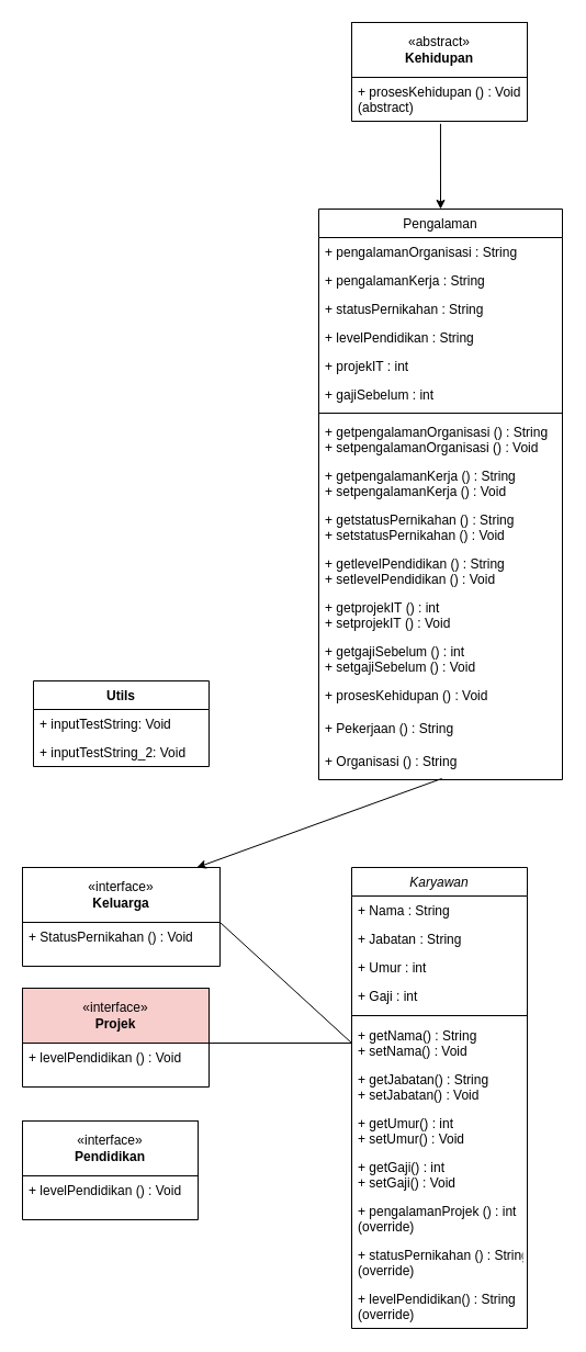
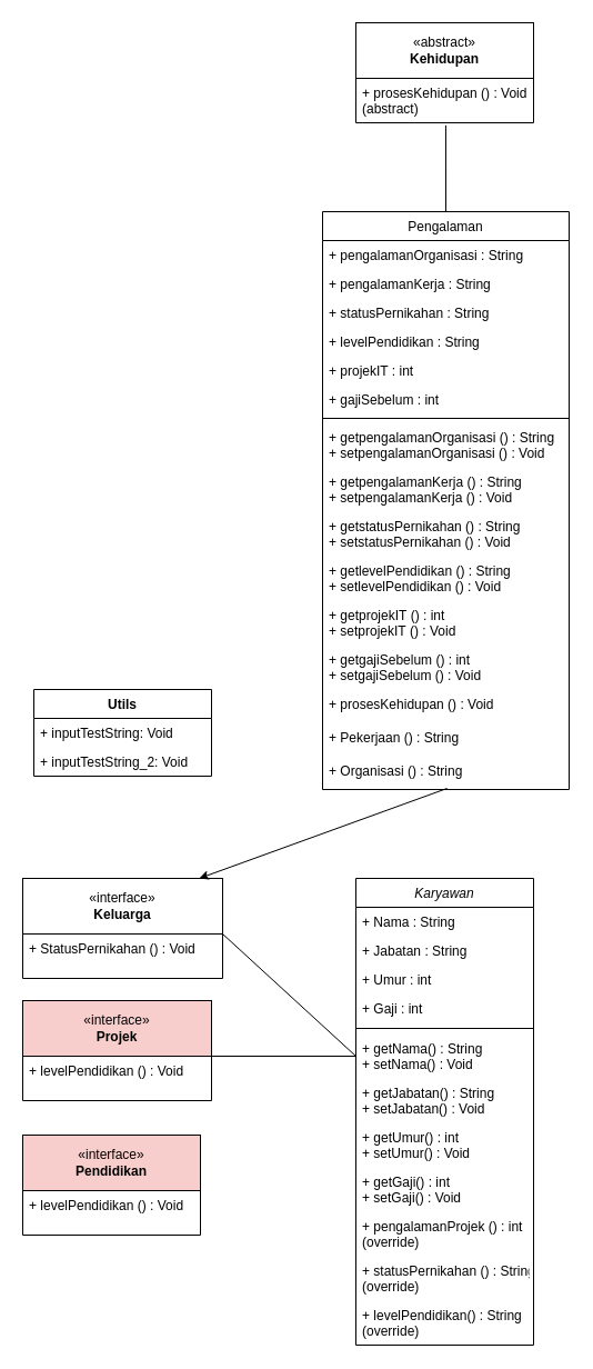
  <mxCell id="0" />
  <mxCell id="1" parent="0" />
  <mxCell id="2" value="Karyawan" style="swimlane;fontStyle=2;align=center;verticalAlign=top;childLayout=stackLayout;horizontal=1;startSize=26;horizontalStack=0;resizeParent=1;resizeLast=0;collapsible=1;marginBottom=0;rounded=0;shadow=0;strokeWidth=1;" parent="1" vertex="1"><mxGeometry x="320" y="790" width="160" height="420" as="geometry"><mxRectangle x="230" y="140" width="160" height="26" as="alternateBounds" /></mxGeometry></mxCell>
  <mxCell id="3" value="+ Nama : String&#10;" style="text;align=left;verticalAlign=top;spacingLeft=4;spacingRight=4;overflow=hidden;rotatable=0;points=[[0,0.5],[1,0.5]];portConstraint=eastwest;" parent="2" vertex="1"><mxGeometry y="26" width="160" height="26" as="geometry" /></mxCell>
  <mxCell id="4" value="+ Jabatan : String" style="text;align=left;verticalAlign=top;spacingLeft=4;spacingRight=4;overflow=hidden;rotatable=0;points=[[0,0.5],[1,0.5]];portConstraint=eastwest;rounded=0;shadow=0;html=0;" parent="2" vertex="1"><mxGeometry y="52" width="160" height="26" as="geometry" /></mxCell>
  <mxCell id="5" value="+ Umur : int" style="text;align=left;verticalAlign=top;spacingLeft=4;spacingRight=4;overflow=hidden;rotatable=0;points=[[0,0.5],[1,0.5]];portConstraint=eastwest;rounded=0;shadow=0;html=0;" parent="2" vertex="1"><mxGeometry y="78" width="160" height="26" as="geometry" /></mxCell>
  <mxCell id="6" value="+ Gaji : int" style="text;align=left;verticalAlign=top;spacingLeft=4;spacingRight=4;overflow=hidden;rotatable=0;points=[[0,0.5],[1,0.5]];portConstraint=eastwest;rounded=0;shadow=0;html=0;" parent="2" vertex="1"><mxGeometry y="104" width="160" height="26" as="geometry" /></mxCell>
  <mxCell id="7" value="" style="line;html=1;strokeWidth=1;align=left;verticalAlign=middle;spacingTop=-1;spacingLeft=3;spacingRight=3;rotatable=0;labelPosition=right;points=[];portConstraint=eastwest;" parent="2" vertex="1"><mxGeometry y="130" width="160" height="10" as="geometry" /></mxCell>
  <mxCell id="8" value="+ getNama() : String&#10;+ setNama() : Void&#10;" style="text;align=left;verticalAlign=top;spacingLeft=4;spacingRight=4;overflow=hidden;rotatable=0;points=[[0,0.5],[1,0.5]];portConstraint=eastwest;" parent="2" vertex="1"><mxGeometry y="140" width="160" height="40" as="geometry" /></mxCell>
  <mxCell id="9" value="+ getJabatan() : String&#10;+ setJabatan() : Void&#10;" style="text;align=left;verticalAlign=top;spacingLeft=4;spacingRight=4;overflow=hidden;rotatable=0;points=[[0,0.5],[1,0.5]];portConstraint=eastwest;" parent="2" vertex="1"><mxGeometry y="180" width="160" height="40" as="geometry" /></mxCell>
  <mxCell id="10" value="+ getUmur() : int&#10;+ setUmur() : Void&#10;" style="text;align=left;verticalAlign=top;spacingLeft=4;spacingRight=4;overflow=hidden;rotatable=0;points=[[0,0.5],[1,0.5]];portConstraint=eastwest;" parent="2" vertex="1"><mxGeometry y="220" width="160" height="40" as="geometry" /></mxCell>
  <mxCell id="11" value="+ getGaji() : int&#10;+ setGaji() : Void&#10;" style="text;align=left;verticalAlign=top;spacingLeft=4;spacingRight=4;overflow=hidden;rotatable=0;points=[[0,0.5],[1,0.5]];portConstraint=eastwest;" parent="2" vertex="1"><mxGeometry y="260" width="160" height="40" as="geometry" /></mxCell>
  <mxCell id="12" value="+ pengalamanProjek () : int &#10;(override)" style="text;align=left;verticalAlign=top;spacingLeft=4;spacingRight=4;overflow=hidden;rotatable=0;points=[[0,0.5],[1,0.5]];portConstraint=eastwest;" parent="2" vertex="1"><mxGeometry y="300" width="160" height="40" as="geometry" /></mxCell>
  <mxCell id="13" value="+ statusPernikahan () : String &#10;(override)" style="text;align=left;verticalAlign=top;spacingLeft=4;spacingRight=4;overflow=hidden;rotatable=0;points=[[0,0.5],[1,0.5]];portConstraint=eastwest;" parent="2" vertex="1"><mxGeometry y="340" width="160" height="40" as="geometry" /></mxCell>
  <mxCell id="14" value="+ levelPendidikan() : String &#10;(override)" style="text;align=left;verticalAlign=top;spacingLeft=4;spacingRight=4;overflow=hidden;rotatable=0;points=[[0,0.5],[1,0.5]];portConstraint=eastwest;" parent="2" vertex="1"><mxGeometry y="380" width="160" height="40" as="geometry" /></mxCell>
  <mxCell id="15" value="Pengalaman" style="swimlane;fontStyle=0;align=center;verticalAlign=top;childLayout=stackLayout;horizontal=1;startSize=26;horizontalStack=0;resizeParent=1;resizeLast=0;collapsible=1;marginBottom=0;rounded=0;shadow=0;strokeWidth=1;" parent="1" vertex="1"><mxGeometry x="290" y="190" width="222" height="520" as="geometry"><mxRectangle x="550" y="140" width="160" height="26" as="alternateBounds" /></mxGeometry></mxCell>
  <mxCell id="16" value="+ pengalamanOrganisasi : String" style="text;align=left;verticalAlign=top;spacingLeft=4;spacingRight=4;overflow=hidden;rotatable=0;points=[[0,0.5],[1,0.5]];portConstraint=eastwest;" parent="15" vertex="1"><mxGeometry y="26" width="222" height="26" as="geometry" /></mxCell>
  <mxCell id="17" value="+ pengalamanKerja : String" style="text;align=left;verticalAlign=top;spacingLeft=4;spacingRight=4;overflow=hidden;rotatable=0;points=[[0,0.5],[1,0.5]];portConstraint=eastwest;" parent="15" vertex="1"><mxGeometry y="52" width="222" height="26" as="geometry" /></mxCell>
  <mxCell id="18" value="+ statusPernikahan : String" style="text;align=left;verticalAlign=top;spacingLeft=4;spacingRight=4;overflow=hidden;rotatable=0;points=[[0,0.5],[1,0.5]];portConstraint=eastwest;" parent="15" vertex="1"><mxGeometry y="78" width="222" height="26" as="geometry" /></mxCell>
  <mxCell id="19" value="+ levelPendidikan : String" style="text;align=left;verticalAlign=top;spacingLeft=4;spacingRight=4;overflow=hidden;rotatable=0;points=[[0,0.5],[1,0.5]];portConstraint=eastwest;" parent="15" vertex="1"><mxGeometry y="104" width="222" height="26" as="geometry" /></mxCell>
  <mxCell id="20" value="+ projekIT : int" style="text;align=left;verticalAlign=top;spacingLeft=4;spacingRight=4;overflow=hidden;rotatable=0;points=[[0,0.5],[1,0.5]];portConstraint=eastwest;" parent="15" vertex="1"><mxGeometry y="130" width="222" height="26" as="geometry" /></mxCell>
  <mxCell id="21" value="+ gajiSebelum : int" style="text;align=left;verticalAlign=top;spacingLeft=4;spacingRight=4;overflow=hidden;rotatable=0;points=[[0,0.5],[1,0.5]];portConstraint=eastwest;" parent="15" vertex="1"><mxGeometry y="156" width="222" height="26" as="geometry" /></mxCell>
  <mxCell id="22" value="" style="line;html=1;strokeWidth=1;align=left;verticalAlign=middle;spacingTop=-1;spacingLeft=3;spacingRight=3;rotatable=0;labelPosition=right;points=[];portConstraint=eastwest;" parent="15" vertex="1"><mxGeometry y="182" width="222" height="8" as="geometry" /></mxCell>
  <mxCell id="23" value="+ getpengalamanOrganisasi () : String&#10;+ setpengalamanOrganisasi () : Void&#10;" style="text;align=left;verticalAlign=top;spacingLeft=4;spacingRight=4;overflow=hidden;rotatable=0;points=[[0,0.5],[1,0.5]];portConstraint=eastwest;" parent="15" vertex="1"><mxGeometry y="190" width="222" height="40" as="geometry" /></mxCell>
  <mxCell id="24" value="+ getpengalamanKerja () : String&#10;+ setpengalamanKerja () : Void&#10;" style="text;align=left;verticalAlign=top;spacingLeft=4;spacingRight=4;overflow=hidden;rotatable=0;points=[[0,0.5],[1,0.5]];portConstraint=eastwest;" parent="15" vertex="1"><mxGeometry y="230" width="222" height="40" as="geometry" /></mxCell>
  <mxCell id="25" value="+ getstatusPernikahan () : String&#10;+ setstatusPernikahan () : Void&#10;" style="text;align=left;verticalAlign=top;spacingLeft=4;spacingRight=4;overflow=hidden;rotatable=0;points=[[0,0.5],[1,0.5]];portConstraint=eastwest;" parent="15" vertex="1"><mxGeometry y="270" width="222" height="40" as="geometry" /></mxCell>
  <mxCell id="26" value="+ getlevelPendidikan () : String&#10;+ setlevelPendidikan () : Void&#10;" style="text;align=left;verticalAlign=top;spacingLeft=4;spacingRight=4;overflow=hidden;rotatable=0;points=[[0,0.5],[1,0.5]];portConstraint=eastwest;" parent="15" vertex="1"><mxGeometry y="310" width="222" height="40" as="geometry" /></mxCell>
  <mxCell id="27" value="+ getprojekIT () : int&#10;+ setprojekIT () : Void&#10;" style="text;align=left;verticalAlign=top;spacingLeft=4;spacingRight=4;overflow=hidden;rotatable=0;points=[[0,0.5],[1,0.5]];portConstraint=eastwest;" parent="15" vertex="1"><mxGeometry y="350" width="222" height="40" as="geometry" /></mxCell>
  <mxCell id="28" value="+ getgajiSebelum () : int&#10;+ setgajiSebelum () : Void&#10;" style="text;align=left;verticalAlign=top;spacingLeft=4;spacingRight=4;overflow=hidden;rotatable=0;points=[[0,0.5],[1,0.5]];portConstraint=eastwest;" parent="15" vertex="1"><mxGeometry y="390" width="222" height="40" as="geometry" /></mxCell>
  <mxCell id="29" value="+ prosesKehidupan () : Void" style="text;align=left;verticalAlign=top;spacingLeft=4;spacingRight=4;overflow=hidden;rotatable=0;points=[[0,0.5],[1,0.5]];portConstraint=eastwest;" parent="15" vertex="1"><mxGeometry y="430" width="222" height="30" as="geometry" /></mxCell>
  <mxCell id="30" value="+ Pekerjaan () : String" style="text;align=left;verticalAlign=top;spacingLeft=4;spacingRight=4;overflow=hidden;rotatable=0;points=[[0,0.5],[1,0.5]];portConstraint=eastwest;" parent="15" vertex="1"><mxGeometry y="460" width="222" height="30" as="geometry" /></mxCell>
  <mxCell id="31" value="+ Organisasi () : String" style="text;align=left;verticalAlign=top;spacingLeft=4;spacingRight=4;overflow=hidden;rotatable=0;points=[[0,0.5],[1,0.5]];portConstraint=eastwest;" parent="15" vertex="1"><mxGeometry y="490" width="222" height="30" as="geometry" /></mxCell>
  <mxCell id="32" value="" style="swimlane;fontStyle=2;align=center;verticalAlign=top;childLayout=stackLayout;horizontal=1;startSize=0;horizontalStack=0;resizeParent=1;resizeLast=0;collapsible=1;marginBottom=0;rounded=0;shadow=0;strokeWidth=1;" parent="1" vertex="1"><mxGeometry x="20" y="1021" width="160" height="90" as="geometry"><mxRectangle x="230" y="140" width="160" height="26" as="alternateBounds" /></mxGeometry></mxCell>
- <mxCell id="33" value="«interface»&lt;br&gt;&lt;b&gt;Pendidikan&lt;/b&gt;" style="html=1;whiteSpace=wrap;" parent="32" vertex="1"><mxGeometry width="160" height="50" as="geometry" /></mxCell>
+ <mxCell id="33" value="«interface»&lt;br&gt;&lt;b&gt;Pendidikan&lt;/b&gt;" style="html=1;whiteSpace=wrap;fillColor=#f8cecc;" parent="32" vertex="1"><mxGeometry width="160" height="50" as="geometry" /></mxCell>
  <mxCell id="34" value="+ levelPendidikan () : Void" style="text;align=left;verticalAlign=top;spacingLeft=4;spacingRight=4;overflow=hidden;rotatable=0;points=[[0,0.5],[1,0.5]];portConstraint=eastwest;" parent="32" vertex="1"><mxGeometry y="50" width="160" height="40" as="geometry" /></mxCell>
  <mxCell id="35" value="" style="swimlane;fontStyle=2;align=center;verticalAlign=top;childLayout=stackLayout;horizontal=1;startSize=0;horizontalStack=0;resizeParent=1;resizeLast=0;collapsible=1;marginBottom=0;rounded=0;shadow=0;strokeWidth=1;" parent="1" vertex="1"><mxGeometry x="20" y="790" width="180" height="90" as="geometry"><mxRectangle x="230" y="140" width="160" height="26" as="alternateBounds" /></mxGeometry></mxCell>
  <mxCell id="36" value="«interface»&lt;br&gt;&lt;b&gt;Keluarga&lt;/b&gt;" style="html=1;whiteSpace=wrap;" parent="35" vertex="1"><mxGeometry width="180" height="50" as="geometry" /></mxCell>
  <mxCell id="37" value="+ StatusPernikahan () : Void" style="text;align=left;verticalAlign=top;spacingLeft=4;spacingRight=4;overflow=hidden;rotatable=0;points=[[0,0.5],[1,0.5]];portConstraint=eastwest;" parent="35" vertex="1"><mxGeometry y="50" width="180" height="40" as="geometry" /></mxCell>
  <mxCell id="38" value="" style="swimlane;fontStyle=2;align=center;verticalAlign=top;childLayout=stackLayout;horizontal=1;startSize=0;horizontalStack=0;resizeParent=1;resizeLast=0;collapsible=1;marginBottom=0;rounded=0;shadow=0;strokeWidth=1;" parent="1" vertex="1"><mxGeometry x="20" y="900" width="170" height="90" as="geometry"><mxRectangle x="230" y="140" width="160" height="26" as="alternateBounds" /></mxGeometry></mxCell>
  <mxCell id="39" value="«interface»&lt;br&gt;&lt;b&gt;Projek&lt;/b&gt;" style="html=1;whiteSpace=wrap;fillColor=#f8cecc;" parent="38" vertex="1"><mxGeometry width="170" height="50" as="geometry" /></mxCell>
  <mxCell id="40" value="+ levelPendidikan () : Void" style="text;align=left;verticalAlign=top;spacingLeft=4;spacingRight=4;overflow=hidden;rotatable=0;points=[[0,0.5],[1,0.5]];portConstraint=eastwest;" parent="38" vertex="1"><mxGeometry y="50" width="170" height="40" as="geometry" /></mxCell>
  <mxCell id="41" value="" style="swimlane;fontStyle=2;align=center;verticalAlign=top;childLayout=stackLayout;horizontal=1;startSize=0;horizontalStack=0;resizeParent=1;resizeLast=0;collapsible=1;marginBottom=0;rounded=0;shadow=0;strokeWidth=1;" parent="1" vertex="1"><mxGeometry x="320" y="20" width="160" height="90" as="geometry"><mxRectangle x="230" y="140" width="160" height="26" as="alternateBounds" /></mxGeometry></mxCell>
  <mxCell id="42" value="«abstract»&lt;br&gt;&lt;b&gt;Kehidupan&lt;/b&gt;" style="html=1;whiteSpace=wrap;" parent="41" vertex="1"><mxGeometry width="160" height="50" as="geometry" /></mxCell>
  <mxCell id="43" value="+ prosesKehidupan () : Void&#10;(abstract)" style="text;align=left;verticalAlign=top;spacingLeft=4;spacingRight=4;overflow=hidden;rotatable=0;points=[[0,0.5],[1,0.5]];portConstraint=eastwest;" parent="41" vertex="1"><mxGeometry y="50" width="160" height="40" as="geometry" /></mxCell>
  <mxCell id="44" value="Utils" style="swimlane;fontStyle=1;align=center;verticalAlign=top;childLayout=stackLayout;horizontal=1;startSize=26;horizontalStack=0;resizeParent=1;resizeParentMax=0;resizeLast=0;collapsible=1;marginBottom=0;whiteSpace=wrap;html=1;" parent="1" vertex="1"><mxGeometry x="30" y="620" width="160" height="78" as="geometry" /></mxCell>
  <mxCell id="45" value="+ inputTestString: Void" style="text;strokeColor=none;fillColor=none;align=left;verticalAlign=top;spacingLeft=4;spacingRight=4;overflow=hidden;rotatable=0;points=[[0,0.5],[1,0.5]];portConstraint=eastwest;whiteSpace=wrap;html=1;" parent="44" vertex="1"><mxGeometry y="26" width="160" height="26" as="geometry" /></mxCell>
  <mxCell id="46" value="+ inputTestString_2: Void" style="text;strokeColor=none;fillColor=none;align=left;verticalAlign=top;spacingLeft=4;spacingRight=4;overflow=hidden;rotatable=0;points=[[0,0.5],[1,0.5]];portConstraint=eastwest;whiteSpace=wrap;html=1;" parent="44" vertex="1"><mxGeometry y="52" width="160" height="26" as="geometry" /></mxCell>
  <mxCell id="47" value="" style="endArrow=classic;html=1;rounded=0;exitX=0.505;exitY=0.967;exitDx=0;exitDy=0;exitPerimeter=0;" parent="1" source="31" target="36" edge="1"><mxGeometry width="50" height="50" relative="1" as="geometry"><mxPoint x="300" y="850" as="sourcePoint" /><mxPoint x="350" y="800" as="targetPoint" /></mxGeometry></mxCell>
- <mxCell id="48" value="" style="endArrow=classic;html=1;rounded=0;entryX=0.5;entryY=0;entryDx=0;entryDy=0;exitX=0.506;exitY=1.058;exitDx=0;exitDy=0;exitPerimeter=0;" parent="1" source="43" target="15" edge="1"><mxGeometry width="50" height="50" relative="1" as="geometry"><mxPoint x="470" y="230" as="sourcePoint" /><mxPoint x="430" y="150" as="targetPoint" /></mxGeometry></mxCell>
+ <mxCell id="48" value="" style="endArrow=none;html=1;rounded=0;entryX=0.5;entryY=0;entryDx=0;entryDy=0;exitX=0.506;exitY=1.058;exitDx=0;exitDy=0;exitPerimeter=0;" parent="1" source="43" target="15" edge="1"><mxGeometry width="50" height="50" relative="1" as="geometry"><mxPoint x="470" y="230" as="sourcePoint" /><mxPoint x="430" y="150" as="targetPoint" /></mxGeometry></mxCell>
  <mxCell id="49" value="" style="endArrow=none;html=1;rounded=0;exitX=1;exitY=1;exitDx=0;exitDy=0;entryX=0;entryY=0.5;entryDx=0;entryDy=0;" parent="1" source="39" target="8" edge="1"><mxGeometry width="50" height="50" relative="1" as="geometry"><mxPoint x="300" y="1020" as="sourcePoint" /><mxPoint x="350" y="970" as="targetPoint" /></mxGeometry></mxCell>
  <mxCell id="50" value="" style="endArrow=none;html=1;rounded=0;exitX=1;exitY=1;exitDx=0;exitDy=0;" parent="1" source="36" edge="1"><mxGeometry width="50" height="50" relative="1" as="geometry"><mxPoint x="300" y="1030" as="sourcePoint" /><mxPoint x="320" y="950" as="targetPoint" /></mxGeometry></mxCell>
